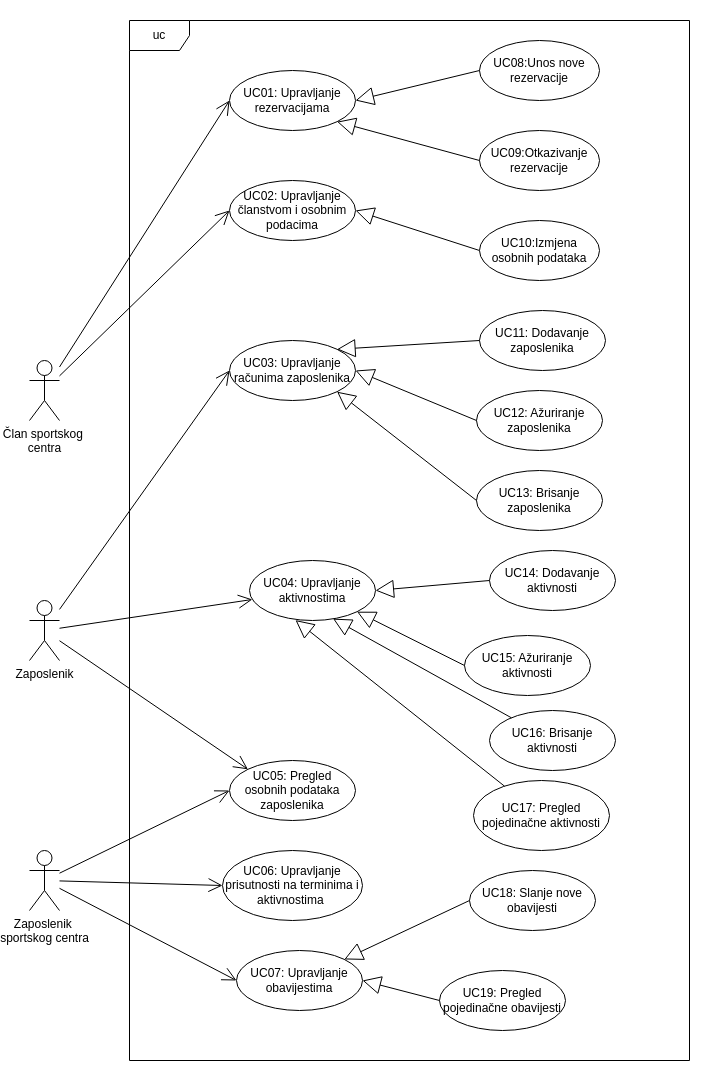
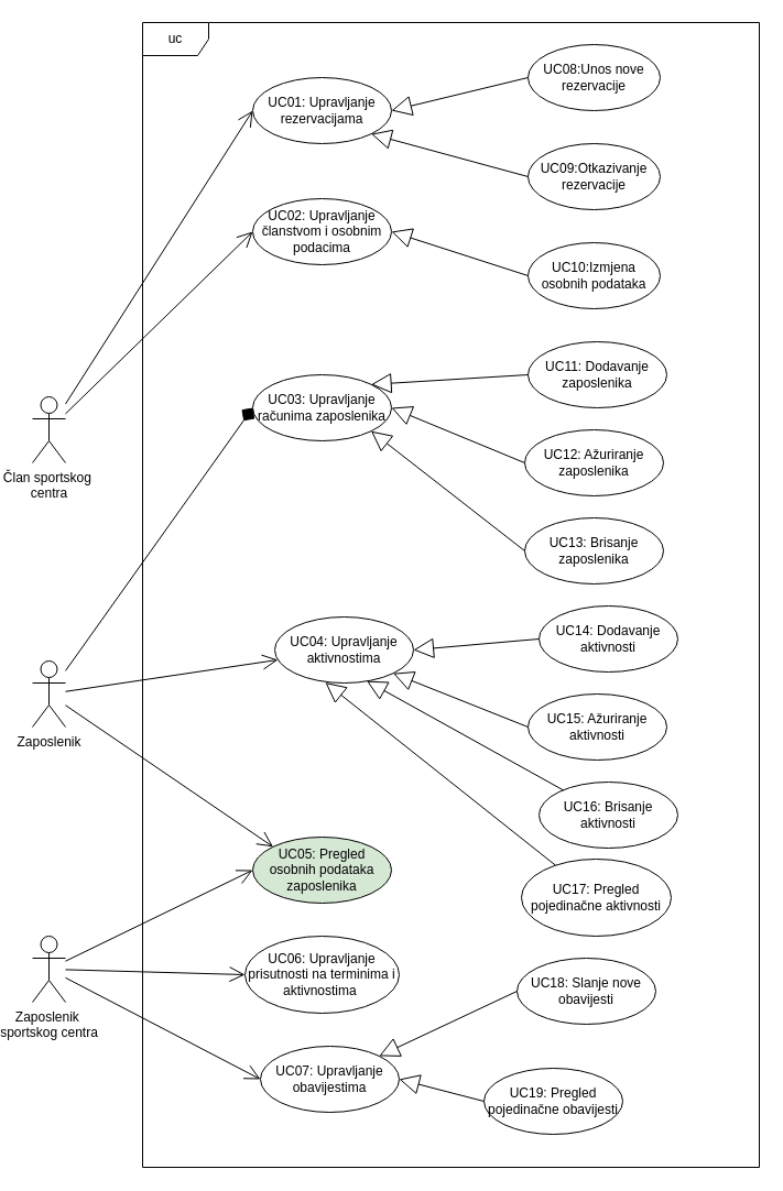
  <mxCell id="0" />
  <mxCell id="1" parent="0" />
  <mxCell id="2" value="uc" style="shape=umlFrame;whiteSpace=wrap;html=1;pointerEvents=0;" vertex="1" parent="1"><mxGeometry x="120" y="20" width="560" height="1040" as="geometry" /></mxCell>
  <mxCell id="3" value="Član sportskog&amp;nbsp;&lt;div&gt;centra&lt;/div&gt;" style="shape=umlActor;verticalLabelPosition=bottom;verticalAlign=top;html=1;" vertex="1" parent="1"><mxGeometry x="20" y="360" width="30" height="60" as="geometry" /></mxCell>
  <mxCell id="4" value="Zaposlenik" style="shape=umlActor;verticalLabelPosition=bottom;verticalAlign=top;html=1;" vertex="1" parent="1"><mxGeometry x="20" y="600" width="30" height="60" as="geometry" /></mxCell>
  <mxCell id="5" value="Zaposlenik&amp;nbsp;&lt;div&gt;sportskog centra&lt;/div&gt;" style="shape=umlActor;verticalLabelPosition=bottom;verticalAlign=top;html=1;" vertex="1" parent="1"><mxGeometry x="20" y="850" width="30" height="60" as="geometry" /></mxCell>
  <mxCell id="6" value="UC01: Upravljanje rezervacijama" style="ellipse;whiteSpace=wrap;html=1;" vertex="1" parent="1"><mxGeometry x="220" y="70" width="126" height="60" as="geometry" /></mxCell>
  <mxCell id="7" value="" style="endArrow=open;endFill=1;endSize=12;html=1;rounded=0;entryX=0;entryY=0.5;entryDx=0;entryDy=0;" edge="1" parent="1" source="3" target="6"><mxGeometry width="160" relative="1" as="geometry"><mxPoint x="60" y="400" as="sourcePoint" /><mxPoint x="220" y="389" as="targetPoint" /></mxGeometry></mxCell>
  <mxCell id="8" value="UC08:Unos nove rezervacije" style="ellipse;whiteSpace=wrap;html=1;" vertex="1" parent="1"><mxGeometry x="470" y="40" width="120" height="60" as="geometry" /></mxCell>
  <mxCell id="9" value="" style="endArrow=block;endSize=16;endFill=0;html=1;rounded=0;exitX=0;exitY=0.5;exitDx=0;exitDy=0;entryX=1;entryY=0.5;entryDx=0;entryDy=0;" edge="1" parent="1" source="8" target="6"><mxGeometry width="160" relative="1" as="geometry"><mxPoint x="290" y="490" as="sourcePoint" /><mxPoint x="450" y="490" as="targetPoint" /></mxGeometry></mxCell>
  <mxCell id="10" value="UC09:Otkazivanje rezervacije" style="ellipse;whiteSpace=wrap;html=1;" vertex="1" parent="1"><mxGeometry x="470" y="130" width="120" height="60" as="geometry" /></mxCell>
  <mxCell id="11" value="" style="endArrow=block;endSize=16;endFill=0;html=1;rounded=0;exitX=0;exitY=0.5;exitDx=0;exitDy=0;entryX=1;entryY=1;entryDx=0;entryDy=0;" edge="1" parent="1" source="10" target="6"><mxGeometry width="160" relative="1" as="geometry"><mxPoint x="462" y="430" as="sourcePoint" /><mxPoint x="338" y="460" as="targetPoint" /></mxGeometry></mxCell>
  <mxCell id="12" value="UC02: Upravljanje članstvom i osobnim podacima" style="ellipse;whiteSpace=wrap;html=1;" vertex="1" parent="1"><mxGeometry x="220" y="180" width="126" height="60" as="geometry" /></mxCell>
  <mxCell id="13" value="" style="endArrow=open;endFill=1;endSize=12;html=1;rounded=0;entryX=0;entryY=0.5;entryDx=0;entryDy=0;" edge="1" parent="1" target="12" source="3"><mxGeometry width="160" relative="1" as="geometry"><mxPoint x="100" y="530" as="sourcePoint" /><mxPoint x="260" y="519" as="targetPoint" /></mxGeometry></mxCell>
  <mxCell id="14" value="" style="endArrow=block;endSize=16;endFill=0;html=1;rounded=0;exitX=0;exitY=0.5;exitDx=0;exitDy=0;entryX=1;entryY=0.5;entryDx=0;entryDy=0;" edge="1" parent="1" source="15" target="12"><mxGeometry width="160" relative="1" as="geometry"><mxPoint x="520" y="507" as="sourcePoint" /><mxPoint x="396" y="537" as="targetPoint" /></mxGeometry></mxCell>
  <mxCell id="15" value="UC10:Izmjena osobnih podataka" style="ellipse;whiteSpace=wrap;html=1;" vertex="1" parent="1"><mxGeometry x="470" y="220" width="120" height="60" as="geometry" /></mxCell>
  <mxCell id="16" value="UC03: Upravljanje računima zaposlenika" style="ellipse;whiteSpace=wrap;html=1;" vertex="1" parent="1"><mxGeometry x="220" y="340" width="126" height="60" as="geometry" /></mxCell>
- <mxCell id="17" value="" style="endArrow=open;endFill=1;endSize=12;html=1;rounded=0;entryX=0;entryY=0.5;entryDx=0;entryDy=0;" edge="1" parent="1" source="4" target="16"><mxGeometry width="160" relative="1" as="geometry"><mxPoint x="100" y="680" as="sourcePoint" /><mxPoint x="320" y="790" as="targetPoint" /></mxGeometry></mxCell>
+ <mxCell id="17" value="" style="endArrow=diamond;endFill=1;endSize=12;html=1;rounded=0;entryX=0;entryY=0.5;entryDx=0;entryDy=0;" edge="1" parent="1" source="4" target="16"><mxGeometry width="160" relative="1" as="geometry"><mxPoint x="100" y="680" as="sourcePoint" /><mxPoint x="320" y="790" as="targetPoint" /></mxGeometry></mxCell>
  <mxCell id="18" value="UC12: Ažuriranje zaposlenika" style="ellipse;whiteSpace=wrap;html=1;" vertex="1" parent="1"><mxGeometry x="467" y="390" width="126" height="60" as="geometry" /></mxCell>
  <mxCell id="19" value="UC11: Dodavanje zaposlenika" style="ellipse;whiteSpace=wrap;html=1;" vertex="1" parent="1"><mxGeometry x="470" y="310" width="126" height="60" as="geometry" /></mxCell>
- <mxCell id="20" value="UC05: Pregled osobnih podataka zaposlenika" style="ellipse;whiteSpace=wrap;html=1;" vertex="1" parent="1"><mxGeometry x="220" y="760" width="126" height="60" as="geometry" /></mxCell>
+ <mxCell id="20" value="UC05: Pregled osobnih podataka zaposlenika" style="ellipse;whiteSpace=wrap;html=1;fillColor=#d5e8d4;" vertex="1" parent="1"><mxGeometry x="220" y="760" width="126" height="60" as="geometry" /></mxCell>
  <mxCell id="21" value="" style="endArrow=open;endFill=1;endSize=12;html=1;rounded=0;entryX=0;entryY=0.5;entryDx=0;entryDy=0;" edge="1" parent="1" source="5" target="20"><mxGeometry width="160" relative="1" as="geometry"><mxPoint x="90" y="910" as="sourcePoint" /><mxPoint x="300" y="919" as="targetPoint" /></mxGeometry></mxCell>
  <mxCell id="22" value="UC13: Brisanje zaposlenika" style="ellipse;whiteSpace=wrap;html=1;" vertex="1" parent="1"><mxGeometry x="467" y="470" width="126" height="60" as="geometry" /></mxCell>
  <mxCell id="23" value="" style="endArrow=block;endSize=16;endFill=0;html=1;rounded=0;exitX=0;exitY=0.5;exitDx=0;exitDy=0;entryX=1;entryY=0;entryDx=0;entryDy=0;" edge="1" parent="1" source="19" target="16"><mxGeometry width="160" relative="1" as="geometry"><mxPoint x="470" y="613" as="sourcePoint" /><mxPoint x="386" y="600" as="targetPoint" /></mxGeometry></mxCell>
  <mxCell id="24" value="" style="endArrow=block;endSize=16;endFill=0;html=1;rounded=0;exitX=0;exitY=0.5;exitDx=0;exitDy=0;entryX=1;entryY=0.5;entryDx=0;entryDy=0;" edge="1" parent="1" source="18" target="16"><mxGeometry width="160" relative="1" as="geometry"><mxPoint x="480" y="686.5" as="sourcePoint" /><mxPoint x="396" y="673.5" as="targetPoint" /></mxGeometry></mxCell>
  <mxCell id="25" value="" style="endArrow=block;endSize=16;endFill=0;html=1;rounded=0;exitX=0;exitY=0.5;exitDx=0;exitDy=0;entryX=1;entryY=1;entryDx=0;entryDy=0;" edge="1" parent="1" source="22" target="16"><mxGeometry width="160" relative="1" as="geometry"><mxPoint x="458" y="733" as="sourcePoint" /><mxPoint x="374" y="720" as="targetPoint" /></mxGeometry></mxCell>
  <mxCell id="26" value="UC04: Upravljanje aktivnostima" style="ellipse;whiteSpace=wrap;html=1;" vertex="1" parent="1"><mxGeometry x="240" y="560" width="126" height="60" as="geometry" /></mxCell>
- <mxCell id="27" value="UC15: Ažuriranje aktivnosti" style="ellipse;whiteSpace=wrap;html=1;" vertex="1" parent="1"><mxGeometry x="455" y="635" width="126" height="60" as="geometry" /></mxCell>
+ <mxCell id="27" value="UC15: Ažuriranje aktivnosti" style="ellipse;whiteSpace=wrap;html=1;" vertex="1" parent="1"><mxGeometry x="470" y="630" width="126" height="60" as="geometry" /></mxCell>
  <mxCell id="28" value="UC14: Dodavanje aktivnosti" style="ellipse;whiteSpace=wrap;html=1;" vertex="1" parent="1"><mxGeometry x="480" y="550" width="126" height="60" as="geometry" /></mxCell>
  <mxCell id="29" value="UC16: Brisanje aktivnosti" style="ellipse;whiteSpace=wrap;html=1;" vertex="1" parent="1"><mxGeometry x="480" y="710" width="126" height="60" as="geometry" /></mxCell>
  <mxCell id="30" value="" style="endArrow=block;endSize=16;endFill=0;html=1;rounded=0;exitX=0;exitY=0.5;exitDx=0;exitDy=0;entryX=1;entryY=0.5;entryDx=0;entryDy=0;" edge="1" parent="1" source="28" target="26"><mxGeometry width="160" relative="1" as="geometry"><mxPoint x="410" y="783" as="sourcePoint" /><mxPoint x="370" y="590" as="targetPoint" /></mxGeometry></mxCell>
  <mxCell id="31" value="" style="endArrow=block;endSize=16;endFill=0;html=1;rounded=0;exitX=0;exitY=0.5;exitDx=0;exitDy=0;entryX=1;entryY=1;entryDx=0;entryDy=0;" edge="1" parent="1" target="26" source="27"><mxGeometry width="160" relative="1" as="geometry"><mxPoint x="420" y="856.5" as="sourcePoint" /><mxPoint x="336" y="843.5" as="targetPoint" /></mxGeometry></mxCell>
  <mxCell id="32" value="" style="endArrow=block;endSize=16;endFill=0;html=1;rounded=0;entryX=0.663;entryY=0.969;entryDx=0;entryDy=0;entryPerimeter=0;" edge="1" parent="1" source="29" target="26"><mxGeometry width="160" relative="1" as="geometry"><mxPoint x="398" y="903" as="sourcePoint" /><mxPoint x="320" y="620" as="targetPoint" /></mxGeometry></mxCell>
  <mxCell id="33" value="" style="endArrow=open;endFill=1;endSize=12;html=1;rounded=0;entryX=0;entryY=0;entryDx=0;entryDy=0;" edge="1" parent="1" source="4" target="20"><mxGeometry width="160" relative="1" as="geometry"><mxPoint x="32" y="760" as="sourcePoint" /><mxPoint x="230" y="844" as="targetPoint" /></mxGeometry></mxCell>
  <mxCell id="34" value="" style="endArrow=open;endFill=1;endSize=12;html=1;rounded=0;" edge="1" parent="1" source="4" target="26"><mxGeometry width="160" relative="1" as="geometry"><mxPoint x="90" y="694.5" as="sourcePoint" /><mxPoint x="310" y="685.5" as="targetPoint" /></mxGeometry></mxCell>
  <mxCell id="35" value="UC17: Pregled pojedinačne aktivnosti" style="ellipse;whiteSpace=wrap;html=1;" vertex="1" parent="1"><mxGeometry x="464" y="780" width="136" height="70" as="geometry" /></mxCell>
  <mxCell id="36" value="" style="endArrow=block;endSize=16;endFill=0;html=1;rounded=0;entryX=0.365;entryY=0.993;entryDx=0;entryDy=0;entryPerimeter=0;" edge="1" parent="1" source="35" target="26"><mxGeometry width="160" relative="1" as="geometry"><mxPoint x="335" y="983" as="sourcePoint" /><mxPoint x="240" y="700" as="targetPoint" /></mxGeometry></mxCell>
  <mxCell id="37" value="UC06: Upravljanje prisutnosti na terminima i aktivnostima&amp;nbsp;" style="ellipse;whiteSpace=wrap;html=1;" vertex="1" parent="1"><mxGeometry x="213" y="850" width="140" height="70" as="geometry" /></mxCell>
  <mxCell id="38" value="" style="endArrow=open;endFill=1;endSize=12;html=1;rounded=0;entryX=0;entryY=0.5;entryDx=0;entryDy=0;" edge="1" parent="1" source="5" target="37"><mxGeometry width="160" relative="1" as="geometry"><mxPoint x="100" y="933" as="sourcePoint" /><mxPoint x="270" y="850" as="targetPoint" /></mxGeometry></mxCell>
  <mxCell id="39" value="UC07: Upravljanje obavijestima" style="ellipse;whiteSpace=wrap;html=1;" vertex="1" parent="1"><mxGeometry x="227" y="950" width="126" height="60" as="geometry" /></mxCell>
  <mxCell id="40" value="" style="endArrow=open;endFill=1;endSize=12;html=1;rounded=0;entryX=0;entryY=0.5;entryDx=0;entryDy=0;" edge="1" parent="1" source="5" target="39"><mxGeometry width="160" relative="1" as="geometry"><mxPoint x="50" y="950" as="sourcePoint" /><mxPoint x="213" y="955" as="targetPoint" /></mxGeometry></mxCell>
  <mxCell id="41" value="UC18: Slanje nove obavijesti" style="ellipse;whiteSpace=wrap;html=1;" vertex="1" parent="1"><mxGeometry x="460" y="870" width="126" height="60" as="geometry" /></mxCell>
  <mxCell id="42" value="UC19: Pregled pojedinačne obavijesti" style="ellipse;whiteSpace=wrap;html=1;" vertex="1" parent="1"><mxGeometry x="430" y="970" width="126" height="60" as="geometry" /></mxCell>
  <mxCell id="43" value="" style="endArrow=block;endSize=16;endFill=0;html=1;rounded=0;exitX=0;exitY=0.5;exitDx=0;exitDy=0;" edge="1" parent="1" source="41" target="39"><mxGeometry width="160" relative="1" as="geometry"><mxPoint x="470" y="950" as="sourcePoint" /><mxPoint x="348" y="901" as="targetPoint" /></mxGeometry></mxCell>
  <mxCell id="44" value="" style="endArrow=block;endSize=16;endFill=0;html=1;rounded=0;exitX=0;exitY=0.5;exitDx=0;exitDy=0;entryX=1;entryY=0.5;entryDx=0;entryDy=0;" edge="1" parent="1" source="42" target="39"><mxGeometry width="160" relative="1" as="geometry"><mxPoint x="464" y="989" as="sourcePoint" /><mxPoint x="342" y="940" as="targetPoint" /></mxGeometry></mxCell>
